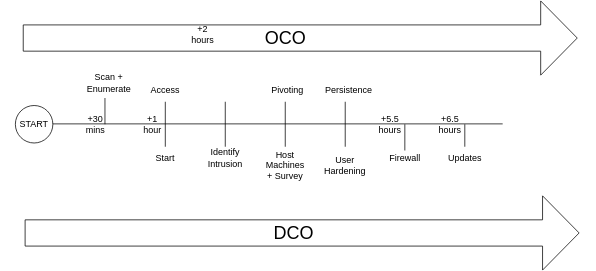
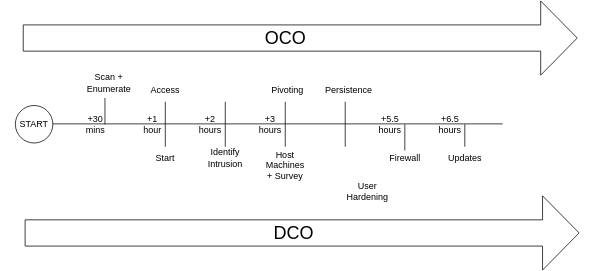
  <mxCell id="0" />
  <mxCell id="1" parent="0" />
  <mxCell id="2" value="" style="endArrow=none;html=1;" edge="1" parent="1"><mxGeometry width="50" height="50" relative="1" as="geometry"><mxPoint x="40" y="134.5" as="sourcePoint" /><mxPoint x="670" y="134.5" as="targetPoint" /></mxGeometry></mxCell>
  <mxCell id="3" value="START" style="ellipse;whiteSpace=wrap;html=1;aspect=fixed;" vertex="1" parent="1"><mxGeometry y="110" width="50" height="50" as="geometry" x="20" /></mxCell>
  <mxCell id="4" value="" style="endArrow=none;html=1;" edge="1" parent="1"><mxGeometry width="50" height="50" relative="1" as="geometry"><mxPoint x="139.5" y="135" as="sourcePoint" /><mxPoint x="139.5" y="100" as="targetPoint" /></mxGeometry></mxCell>
  <mxCell id="5" value="" style="endArrow=none;html=1;" edge="1" parent="1"><mxGeometry width="50" height="50" relative="1" as="geometry"><mxPoint x="220" y="165" as="sourcePoint" /><mxPoint x="220" y="105" as="targetPoint" /></mxGeometry></mxCell>
  <mxCell id="6" value="" style="endArrow=none;html=1;" edge="1" parent="1"><mxGeometry width="50" height="50" relative="1" as="geometry"><mxPoint x="300" y="165" as="sourcePoint" /><mxPoint x="300" y="105" as="targetPoint" /></mxGeometry></mxCell>
  <mxCell id="7" value="Scan + Enumerate" style="text;html=1;strokeColor=none;fillColor=none;align=center;verticalAlign=middle;whiteSpace=wrap;rounded=0;" vertex="1" parent="1"><mxGeometry x="100" y="60" width="90" height="40" as="geometry" /></mxCell>
  <mxCell id="8" value="Access" style="text;html=1;strokeColor=none;fillColor=none;align=center;verticalAlign=middle;whiteSpace=wrap;rounded=0;" vertex="1" parent="1"><mxGeometry x="200" y="80" width="40" height="20" as="geometry" /></mxCell>
  <mxCell id="9" value="" style="endArrow=none;html=1;" edge="1" parent="1"><mxGeometry width="50" height="50" relative="1" as="geometry"><mxPoint x="380" y="165" as="sourcePoint" /><mxPoint x="380" y="105" as="targetPoint" /></mxGeometry></mxCell>
  <mxCell id="10" value="Pivoting" style="text;html=1;strokeColor=none;fillColor=none;align=center;verticalAlign=middle;whiteSpace=wrap;rounded=0;" vertex="1" parent="1"><mxGeometry x="362.5" y="80" width="40" height="20" as="geometry" /></mxCell>
  <mxCell id="11" value="" style="endArrow=none;html=1;" edge="1" parent="1"><mxGeometry width="50" height="50" relative="1" as="geometry"><mxPoint x="460" y="165" as="sourcePoint" /><mxPoint x="460" y="105" as="targetPoint" /></mxGeometry></mxCell>
  <mxCell id="12" value="" style="endArrow=none;html=1;" edge="1" parent="1"><mxGeometry width="50" height="50" relative="1" as="geometry"><mxPoint x="539.5" y="170" as="sourcePoint" /><mxPoint x="539.5" y="135" as="targetPoint" /></mxGeometry></mxCell>
  <mxCell id="13" value="" style="endArrow=none;html=1;" edge="1" parent="1"><mxGeometry width="50" height="50" relative="1" as="geometry"><mxPoint x="619.5" y="165" as="sourcePoint" /><mxPoint x="619.5" y="135" as="targetPoint" /></mxGeometry></mxCell>
  <mxCell id="14" value="Start" style="text;html=1;strokeColor=none;fillColor=none;align=center;verticalAlign=middle;whiteSpace=wrap;rounded=0;" vertex="1" parent="1"><mxGeometry x="200" y="170" width="40" height="20" as="geometry" /></mxCell>
  <mxCell id="15" value="Identify Intrusion" style="text;html=1;strokeColor=none;fillColor=none;align=center;verticalAlign=middle;whiteSpace=wrap;rounded=0;" vertex="1" parent="1"><mxGeometry x="280" y="170" width="40" height="20" as="geometry" /></mxCell>
  <mxCell id="16" value="Host Machines + Survey" style="text;html=1;strokeColor=none;fillColor=none;align=center;verticalAlign=middle;whiteSpace=wrap;rounded=0;" vertex="1" parent="1"><mxGeometry x="360" y="180" width="40" height="20" as="geometry" /></mxCell>
  <mxCell id="17" value="Persistence" style="text;html=1;strokeColor=none;fillColor=none;align=center;verticalAlign=middle;whiteSpace=wrap;rounded=0;" vertex="1" parent="1"><mxGeometry x="445" y="80" width="40" height="20" as="geometry" /></mxCell>
- <mxCell id="18" value="User Hardening" style="text;html=1;strokeColor=none;fillColor=none;align=center;verticalAlign=middle;whiteSpace=wrap;rounded=0;" vertex="1" parent="1"><mxGeometry x="440" y="180" width="40" height="20" as="geometry" /></mxCell>
+ <mxCell id="18" value="User Hardening" style="text;html=1;strokeColor=none;fillColor=none;align=center;verticalAlign=middle;whiteSpace=wrap;rounded=0;" vertex="1" parent="1"><mxGeometry x="470" y="215" width="40" height="20" as="geometry" /></mxCell>
  <mxCell id="19" value="Firewall" style="text;html=1;strokeColor=none;fillColor=none;align=center;verticalAlign=middle;whiteSpace=wrap;rounded=0;" vertex="1" parent="1"><mxGeometry x="520" y="170" width="40" height="20" as="geometry" /></mxCell>
  <mxCell id="20" value="Updates" style="text;html=1;strokeColor=none;fillColor=none;align=center;verticalAlign=middle;whiteSpace=wrap;rounded=0;" vertex="1" parent="1"><mxGeometry x="600" y="170" width="40" height="20" as="geometry" /></mxCell>
  <mxCell id="21" value="" style="shape=flexArrow;endArrow=classic;html=1;fillColor=none;endWidth=63;endSize=15.93;width=35;" edge="1" parent="1"><mxGeometry width="50" height="50" relative="1" as="geometry"><mxPoint x="30" y="20" as="sourcePoint" /><mxPoint x="770" y="20" as="targetPoint" /></mxGeometry></mxCell>
  <mxCell id="22" value="&lt;font style=&quot;font-size: 24px&quot;&gt;OCO&lt;/font&gt;" style="text;html=1;resizable=0;points=[];align=center;verticalAlign=middle;labelBackgroundColor=#ffffff;" vertex="1" connectable="0" parent="21"><mxGeometry x="0.119" y="-1" relative="1" as="geometry"><mxPoint x="-64" y="-1" as="offset" /></mxGeometry></mxCell>
  <mxCell id="23" value="" style="shape=flexArrow;endArrow=classic;html=1;fillColor=none;endWidth=63;endSize=15.93;width=35;" edge="1" parent="1"><mxGeometry width="50" height="50" relative="1" as="geometry"><mxPoint x="32.5" y="280" as="sourcePoint" /><mxPoint x="772.5" y="280" as="targetPoint" /></mxGeometry></mxCell>
  <mxCell id="24" value="&lt;font style=&quot;font-size: 24px&quot;&gt;DCO&lt;/font&gt;" style="text;html=1;resizable=0;points=[];align=center;verticalAlign=middle;labelBackgroundColor=#ffffff;" vertex="1" connectable="0" parent="23"><mxGeometry x="0.21" y="-4" relative="1" as="geometry"><mxPoint x="-90.5" y="-4" as="offset" /></mxGeometry></mxCell>
  <mxCell id="25" value="+30 mins" style="text;html=1;strokeColor=none;fillColor=none;align=center;verticalAlign=middle;whiteSpace=wrap;rounded=0;" vertex="1" parent="1"><mxGeometry x="106.5" y="125" width="40" height="20" as="geometry" /></mxCell>
  <mxCell id="26" value="+1 hour" style="text;html=1;strokeColor=none;fillColor=none;align=center;verticalAlign=middle;whiteSpace=wrap;rounded=0;" vertex="1" parent="1"><mxGeometry x="182.5" y="125" width="40" height="20" as="geometry" /></mxCell>
- <mxCell id="27" value="+2 hours" style="text;html=1;strokeColor=none;fillColor=none;align=center;verticalAlign=middle;whiteSpace=wrap;rounded=0;" vertex="1" parent="1"><mxGeometry x="250" y="5" width="40" height="20" as="geometry" /></mxCell>
+ <mxCell id="27" value="+2 hours" style="text;html=1;strokeColor=none;fillColor=none;align=center;verticalAlign=middle;whiteSpace=wrap;rounded=0;" vertex="1" parent="1"><mxGeometry x="260" y="125" width="40" height="20" as="geometry" /></mxCell>
+ <mxCell id="28" value="+3 hours" style="text;html=1;strokeColor=none;fillColor=none;align=center;verticalAlign=middle;whiteSpace=wrap;rounded=0;" vertex="1" parent="1"><mxGeometry x="340" y="125" width="40" height="20" as="geometry" /></mxCell>
  <mxCell id="29" value="+5.5 hours" style="text;html=1;strokeColor=none;fillColor=none;align=center;verticalAlign=middle;whiteSpace=wrap;rounded=0;" vertex="1" parent="1"><mxGeometry x="500" y="125" width="40" height="20" as="geometry" /></mxCell>
  <mxCell id="30" value="+6.5 hours" style="text;html=1;strokeColor=none;fillColor=none;align=center;verticalAlign=middle;whiteSpace=wrap;rounded=0;" vertex="1" parent="1"><mxGeometry x="580" y="125" width="40" height="20" as="geometry" /></mxCell>
